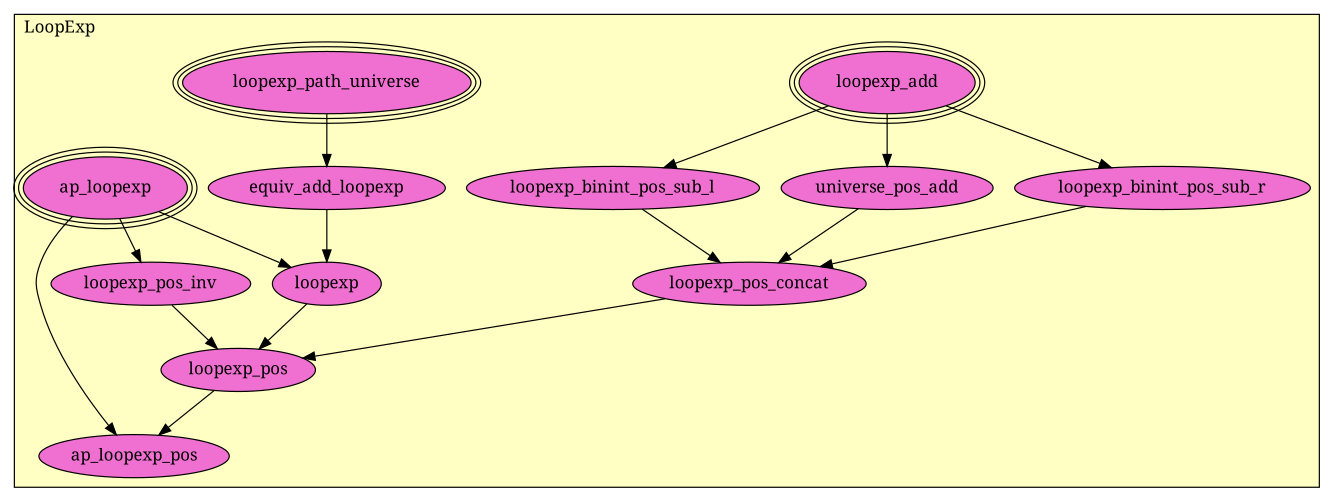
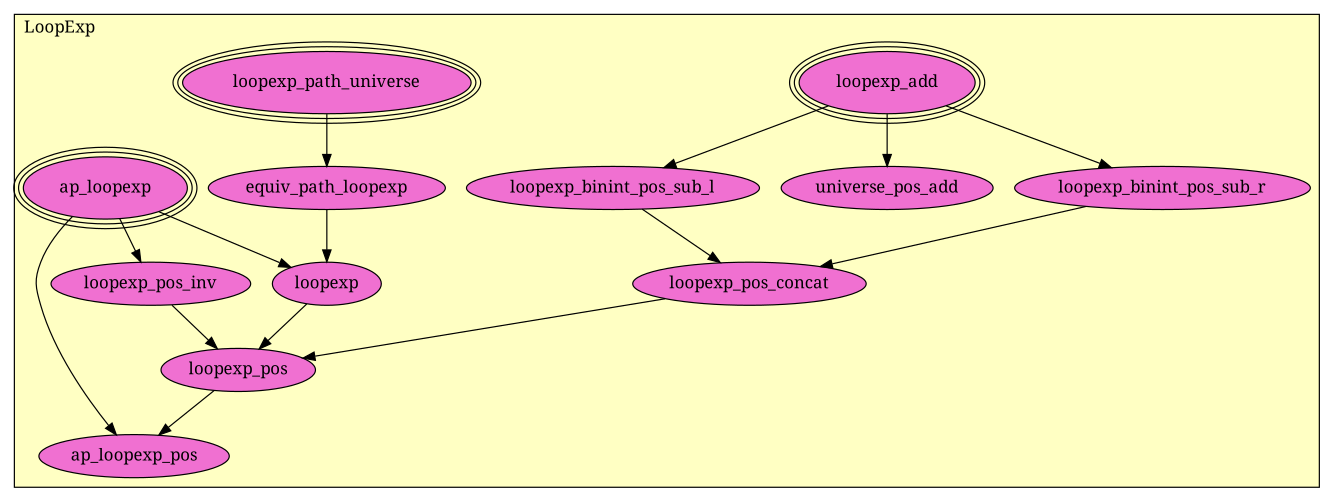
  digraph {
    fontname="Noto Serif"
    node [fillcolor="#F070D1" fontname="Noto Serif" style=filled]
    edge [fontname="Noto Serif"]
    n1 [label=loopexp_path_universe peripheries=3]
-   n2 [label=equiv_add_loopexp]
+   n2 [label=equiv_path_loopexp]
    n3 [label=loopexp_add peripheries=3]
    n4 [label=loopexp_binint_pos_sub_r]
    n5 [label=loopexp_binint_pos_sub_l]
    n6 [label=universe_pos_add]
    n7 [label=loopexp_pos_concat]
    n8 [label=ap_loopexp peripheries=3]
    n9 [label=ap_loopexp_pos]
    n10 [label=loopexp_pos_inv]
    n11 [label=loopexp]
    n12 [label=loopexp_pos]
    subgraph cluster_1 {
      fillcolor="#FFFFC3"
      label=LoopExp
      labeljust=l
      style=filled
      n1
      n2
      n3
      n4
      n5
      n6
      n7
      n8
      n9
      n10
      n11
      n12
    }
    n1 -> n2
    n2 -> n11
    n3 -> n4
    n3 -> n5
    n3 -> n6
    n4 -> n7
    n5 -> n7
-   n6 -> n7
    n7 -> n12
    n8 -> n9
    n8 -> n10
    n8 -> n11
    n10 -> n12
    n11 -> n12
    n12 -> n9
  }
